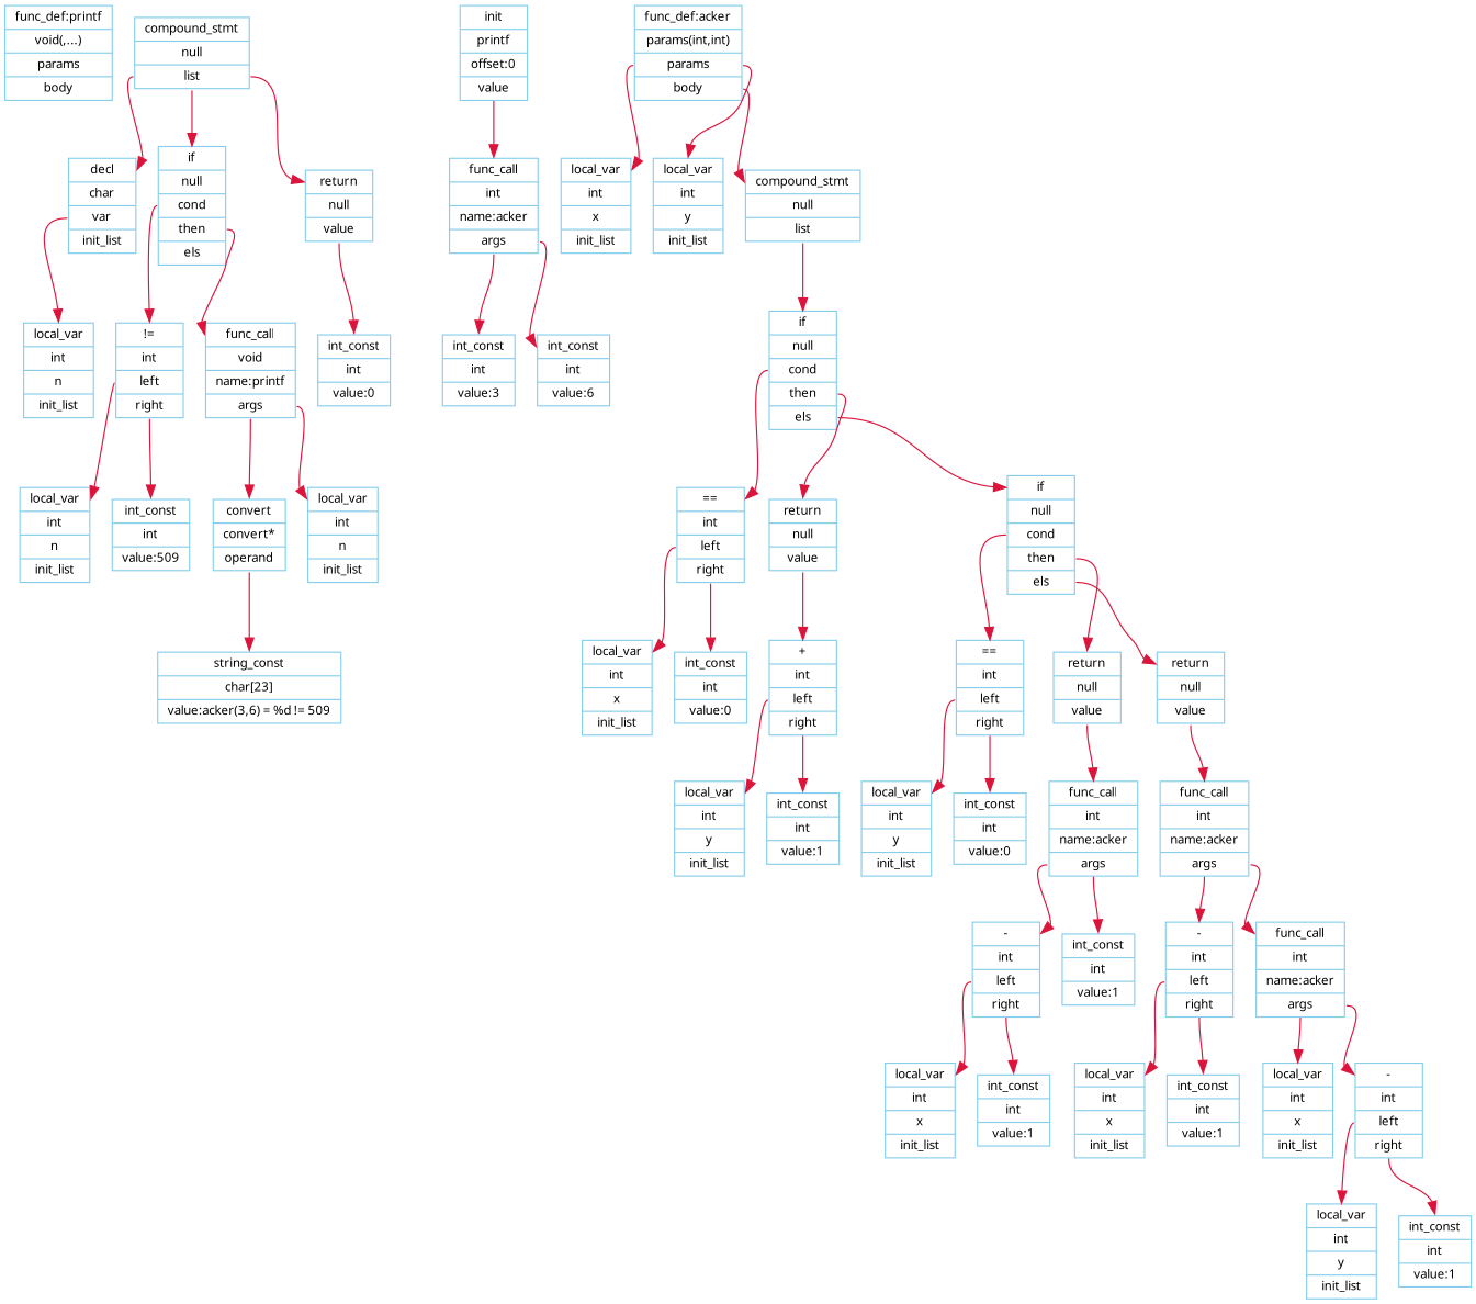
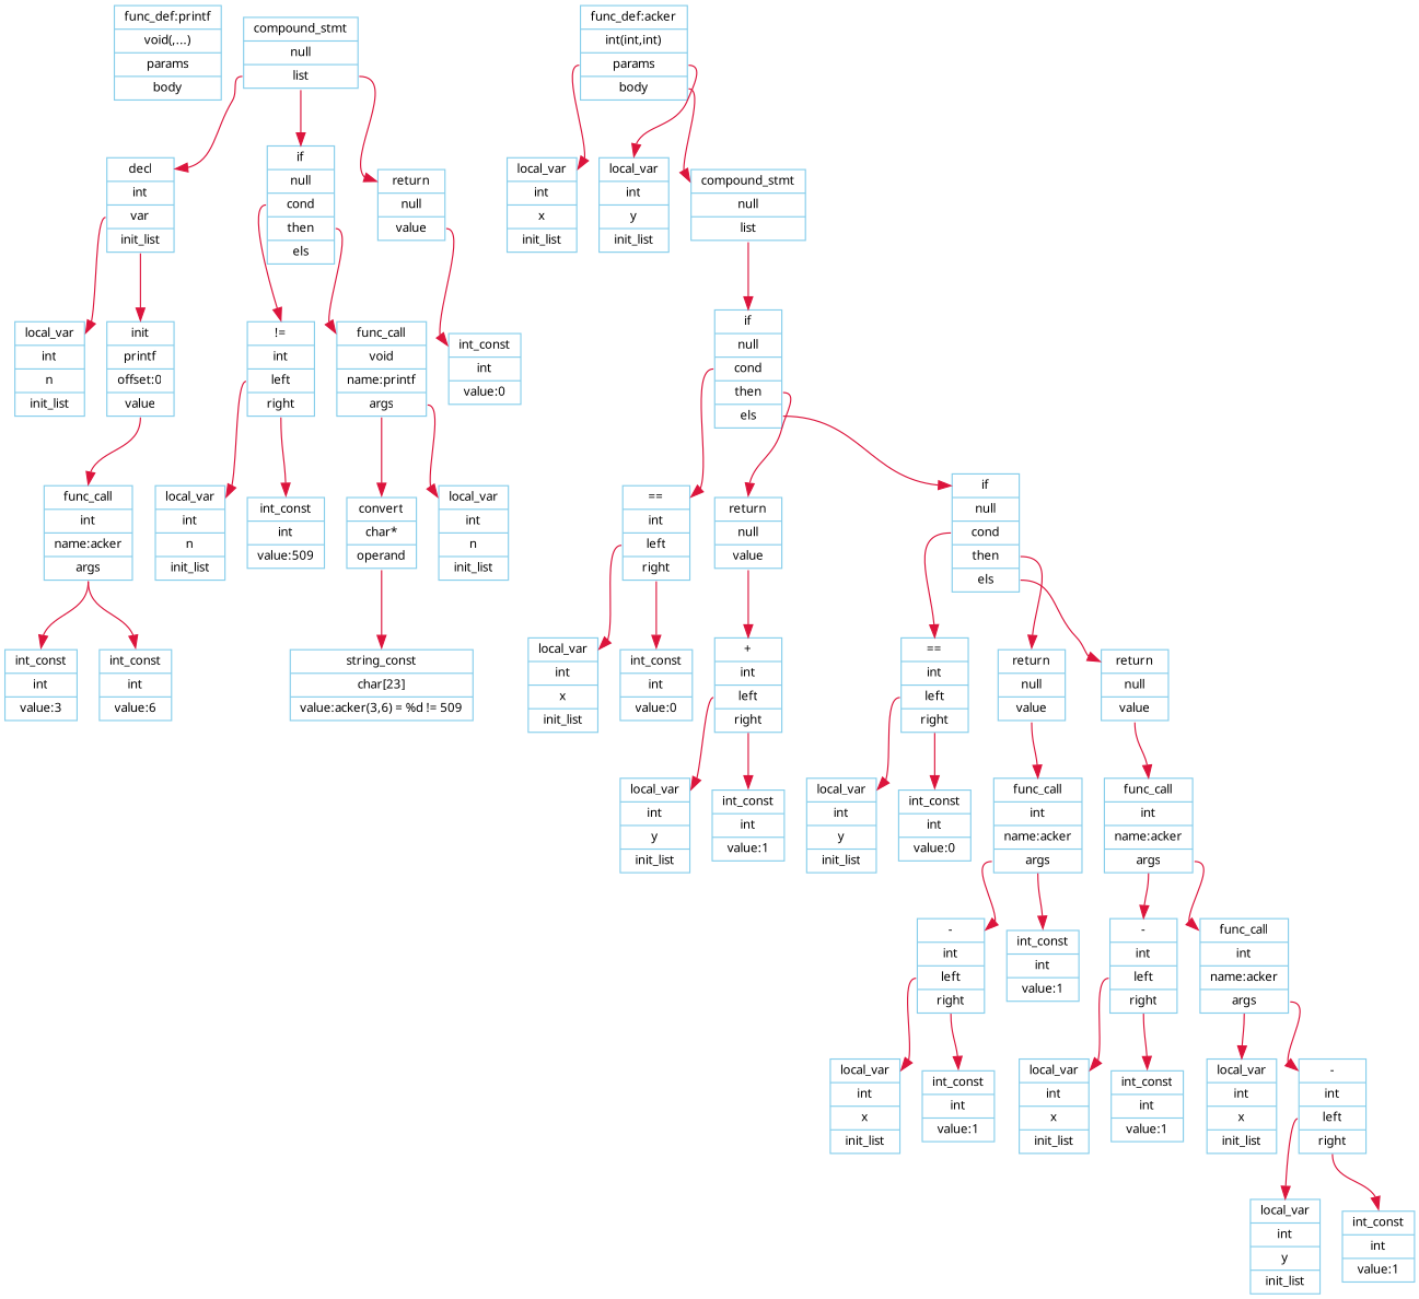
  digraph {
    node [color=skyblue fontname=Verdana fontsize=10 shape=record]
    edge [color=crimson fontname=Verdana fontsize=10 headport=head style=solid tailport=args]
    n1 [label="{<head>func_def:printf|<type>void(,...)|<params>params|<body>body}"]
    n2 [label="{<head>compound_stmt|null|<list>list}"]
-   n3 [label="{<head>decl|<type>char|<var>var|<init_list>init_list}"]
+   n3 [label="{<head>decl|<type>int|<var>var|<init_list>init_list}"]
    n4 [label="{<head>if|null|<cond>cond|<then>then|<els>els}"]
    n5 [label="{<head>return|null|<value>value}"]
    n6 [label="{<head>local_var|<type>int|<name>n|<list>init_list}"]
    n7 [label="{<head>init|<type>printf|offset:0|<value>value}"]
    n8 [label="{<head>!=|<type>int|<left_operand>left|<right_operand>right}"]
    n9 [label="{<head>func_call|<type>void|name:printf|<args>args}"]
    n10 [label="{<head>int_const|<type>int|value:0}"]
    n11 [label="{<head>func_call|<type>int|name:acker|<args>args}"]
    n12 [label="{<head>int_const|<type>int|value:3}"]
    n13 [label="{<head>int_const|<type>int|value:6}"]
    n14 [label="{<head>local_var|<type>int|<name>n|<list>init_list}"]
    n15 [label="{<head>int_const|<type>int|value:509}"]
-   n16 [label="{<head>convert|<type>convert*|<operand>operand}"]
+   n16 [label="{<head>convert|<type>char*|<operand>operand}"]
    n17 [label="{<head>local_var|<type>int|<name>n|<list>init_list}"]
    n18 [label="{<head>string_const|<type>char[23]|value:acker(3,6) = %d != 509\n}"]
-   n19 [label="{<head>func_def:acker|<type>params(int,int)|<params>params|<body>body}"]
+   n19 [label="{<head>func_def:acker|<type>int(int,int)|<params>params|<body>body}"]
    n20 [label="{<head>local_var|<type>int|<name>x|<list>init_list}"]
    n21 [label="{<head>local_var|<type>int|<name>y|<list>init_list}"]
    n22 [label="{<head>compound_stmt|null|<list>list}"]
    n23 [label="{<head>if|null|<cond>cond|<then>then|<els>els}"]
    n24 [label="{<head>==|<type>int|<left_operand>left|<right_operand>right}"]
    n25 [label="{<head>return|null|<value>value}"]
    n26 [label="{<head>if|null|<cond>cond|<then>then|<els>els}"]
    n27 [label="{<head>local_var|<type>int|<name>x|<list>init_list}"]
    n28 [label="{<head>int_const|<type>int|value:0}"]
    n29 [label="{<head>+|<type>int|<left_operand>left|<right_operand>right}"]
    n30 [label="{<head>==|<type>int|<left_operand>left|<right_operand>right}"]
    n31 [label="{<head>return|null|<value>value}"]
    n32 [label="{<head>return|null|<value>value}"]
    n33 [label="{<head>local_var|<type>int|<name>y|<list>init_list}"]
    n34 [label="{<head>int_const|<type>int|value:1}"]
    n35 [label="{<head>local_var|<type>int|<name>y|<list>init_list}"]
    n36 [label="{<head>int_const|<type>int|value:0}"]
    n37 [label="{<head>func_call|<type>int|name:acker|<args>args}"]
    n38 [label="{<head>func_call|<type>int|name:acker|<args>args}"]
    n39 [label="{<head>-|<type>int|<left_operand>left|<right_operand>right}"]
    n40 [label="{<head>int_const|<type>int|value:1}"]
    n41 [label="{<head>local_var|<type>int|<name>x|<list>init_list}"]
    n42 [label="{<head>int_const|<type>int|value:1}"]
    n43 [label="{<head>-|<type>int|<left_operand>left|<right_operand>right}"]
    n44 [label="{<head>func_call|<type>int|name:acker|<args>args}"]
    n45 [label="{<head>local_var|<type>int|<name>x|<list>init_list}"]
    n46 [label="{<head>int_const|<type>int|value:1}"]
    n47 [label="{<head>local_var|<type>int|<name>x|<list>init_list}"]
    n48 [label="{<head>-|<type>int|<left_operand>left|<right_operand>right}"]
    n49 [label="{<head>local_var|<type>int|<name>y|<list>init_list}"]
    n50 [label="{<head>int_const|<type>int|value:1}"]
    n2 -> n3 [tailport=list]
    n2 -> n4 [tailport=list]
    n2 -> n5 [tailport=list]
    n3 -> n6 [tailport=var]
+   n3 -> n7 [tailport=init_list]
    n4 -> n8 [tailport=cond]
    n4 -> n9 [tailport=then]
    n5 -> n10 [tailport=value]
    n7 -> n11 [tailport=value]
    n8 -> n14 [tailport=left_operand]
    n8 -> n15 [tailport=right_operand]
    n9 -> n16
    n9 -> n17
    n11 -> n12
    n11 -> n13
    n16 -> n18 [tailport=operand]
    n19 -> n20 [tailport=params]
    n19 -> n21 [tailport=params]
    n19 -> n22 [tailport=body]
    n22 -> n23 [tailport=list]
    n23 -> n24 [tailport=cond]
    n23 -> n25 [tailport=then]
    n23 -> n26 [tailport=els]
    n24 -> n27 [tailport=left_operand]
    n24 -> n28 [tailport=right_operand]
    n25 -> n29 [tailport=value]
    n26 -> n30 [tailport=cond]
    n26 -> n31 [tailport=then]
    n26 -> n32 [tailport=els]
    n29 -> n33 [tailport=left_operand]
    n29 -> n34 [tailport=right_operand]
    n30 -> n35 [tailport=left_operand]
    n30 -> n36 [tailport=right_operand]
    n31 -> n37 [tailport=value]
    n32 -> n38 [tailport=value]
    n37 -> n39
    n37 -> n40
    n38 -> n43
    n38 -> n44
    n39 -> n41 [tailport=left_operand]
    n39 -> n42 [tailport=right_operand]
    n43 -> n45 [tailport=left_operand]
    n43 -> n46 [tailport=right_operand]
    n44 -> n47
    n44 -> n48
    n48 -> n49 [tailport=left_operand]
    n48 -> n50 [tailport=right_operand]
  }
